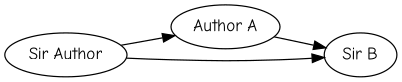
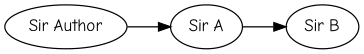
  digraph {
    fontname="Comic Neue"
    rankdir=LR
    node [fontname="Comic Neue"]
    edge [fontname="Comic Neue"]
    n1 [label="Sir Author"]
-   n2 [label="Author A"]
+   n2 [label="Sir A"]
    n3 [label="Sir B"]
    n1 -> n2
-   n1 -> n3
    n2 -> n3
  }
